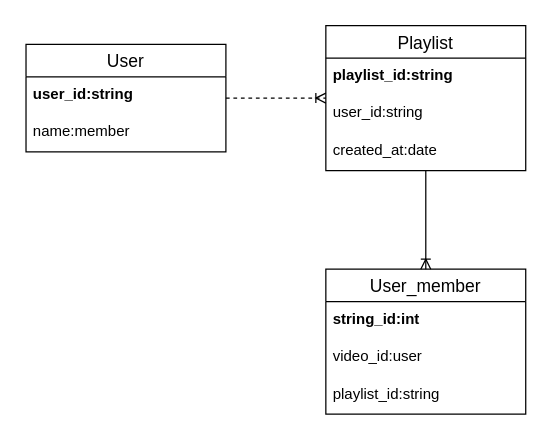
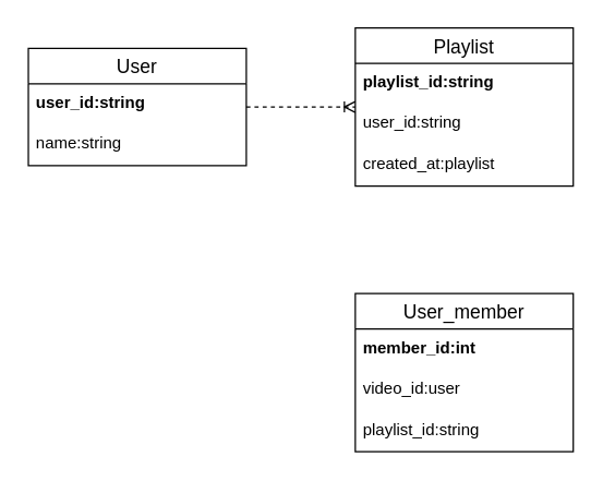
  <mxCell id="0" />
  <mxCell id="1" parent="0" />
  <mxCell id="2" value="User" style="swimlane;fontStyle=0;childLayout=stackLayout;horizontal=1;startSize=26;horizontalStack=0;resizeParent=1;resizeParentMax=0;resizeLast=0;collapsible=1;marginBottom=0;align=center;fontSize=14;" vertex="1" parent="1"><mxGeometry x="20" y="35" width="160" height="86" as="geometry" /></mxCell>
  <mxCell id="3" value="user_id:string" style="text;strokeColor=none;fillColor=none;spacingLeft=4;spacingRight=4;overflow=hidden;rotatable=0;points=[[0,0.5],[1,0.5]];portConstraint=eastwest;fontSize=12;fontStyle=1" vertex="1" parent="2"><mxGeometry y="26" width="160" height="30" as="geometry" /></mxCell>
- <mxCell id="4" value="name:member" style="text;strokeColor=none;fillColor=none;spacingLeft=4;spacingRight=4;overflow=hidden;rotatable=0;points=[[0,0.5],[1,0.5]];portConstraint=eastwest;fontSize=12;" vertex="1" parent="2"><mxGeometry y="56" width="160" height="30" as="geometry" /></mxCell>
+ <mxCell id="4" value="name:string" style="text;strokeColor=none;fillColor=none;spacingLeft=4;spacingRight=4;overflow=hidden;rotatable=0;points=[[0,0.5],[1,0.5]];portConstraint=eastwest;fontSize=12;" vertex="1" parent="2"><mxGeometry y="56" width="160" height="30" as="geometry" /></mxCell>
  <mxCell id="5" value="Playlist" style="swimlane;fontStyle=0;childLayout=stackLayout;horizontal=1;startSize=26;horizontalStack=0;resizeParent=1;resizeParentMax=0;resizeLast=0;collapsible=1;marginBottom=0;align=center;fontSize=14;" vertex="1" parent="1"><mxGeometry x="260" y="20" width="160" height="116" as="geometry" /></mxCell>
  <mxCell id="6" value="playlist_id:string" style="text;strokeColor=none;fillColor=none;spacingLeft=4;spacingRight=4;overflow=hidden;rotatable=0;points=[[0,0.5],[1,0.5]];portConstraint=eastwest;fontSize=12;fontStyle=1" vertex="1" parent="5"><mxGeometry y="26" width="160" height="30" as="geometry" /></mxCell>
  <mxCell id="7" value="user_id:string" style="text;strokeColor=none;fillColor=none;spacingLeft=4;spacingRight=4;overflow=hidden;rotatable=0;points=[[0,0.5],[1,0.5]];portConstraint=eastwest;fontSize=12;fontStyle=0" vertex="1" parent="5"><mxGeometry y="56" width="160" height="30" as="geometry" /></mxCell>
- <mxCell id="8" value="created_at:date" style="text;strokeColor=none;fillColor=none;spacingLeft=4;spacingRight=4;overflow=hidden;rotatable=0;points=[[0,0.5],[1,0.5]];portConstraint=eastwest;fontSize=12;" vertex="1" parent="5"><mxGeometry y="86" width="160" height="30" as="geometry" /></mxCell>
+ <mxCell id="8" value="created_at:playlist" style="text;strokeColor=none;fillColor=none;spacingLeft=4;spacingRight=4;overflow=hidden;rotatable=0;points=[[0,0.5],[1,0.5]];portConstraint=eastwest;fontSize=12;" vertex="1" parent="5"><mxGeometry y="86" width="160" height="30" as="geometry" /></mxCell>
  <mxCell id="9" value="User_member" style="swimlane;fontStyle=0;childLayout=stackLayout;horizontal=1;startSize=26;horizontalStack=0;resizeParent=1;resizeParentMax=0;resizeLast=0;collapsible=1;marginBottom=0;align=center;fontSize=14;" vertex="1" parent="1"><mxGeometry x="260" y="215" width="160" height="116" as="geometry" /></mxCell>
- <mxCell id="10" value="string_id:int" style="text;strokeColor=none;fillColor=none;spacingLeft=4;spacingRight=4;overflow=hidden;rotatable=0;points=[[0,0.5],[1,0.5]];portConstraint=eastwest;fontSize=12;fontStyle=1" vertex="1" parent="9"><mxGeometry y="26" width="160" height="30" as="geometry" /></mxCell>
+ <mxCell id="10" value="member_id:int" style="text;strokeColor=none;fillColor=none;spacingLeft=4;spacingRight=4;overflow=hidden;rotatable=0;points=[[0,0.5],[1,0.5]];portConstraint=eastwest;fontSize=12;fontStyle=1" vertex="1" parent="9"><mxGeometry y="26" width="160" height="30" as="geometry" /></mxCell>
  <mxCell id="11" value="video_id:user" style="text;strokeColor=none;fillColor=none;spacingLeft=4;spacingRight=4;overflow=hidden;rotatable=0;points=[[0,0.5],[1,0.5]];portConstraint=eastwest;fontSize=12;" vertex="1" parent="9"><mxGeometry y="56" width="160" height="30" as="geometry" /></mxCell>
  <mxCell id="12" value="playlist_id:string" style="text;strokeColor=none;fillColor=none;spacingLeft=4;spacingRight=4;overflow=hidden;rotatable=0;points=[[0,0.5],[1,0.5]];portConstraint=eastwest;fontSize=12;" vertex="1" parent="9"><mxGeometry y="86" width="160" height="30" as="geometry" /></mxCell>
  <mxCell id="13" value="" style="fontSize=12;html=1;endArrow=ERoneToMany;dashed=1;" edge="1" parent="1" source="2" target="5"><mxGeometry width="100" height="100" relative="1" as="geometry"><mxPoint x="130" y="295" as="sourcePoint" /><mxPoint x="230" y="195" as="targetPoint" /></mxGeometry></mxCell>
- <mxCell id="14" value="" style="fontSize=12;html=1;endArrow=ERoneToMany;" edge="1" parent="1" source="5" target="9"><mxGeometry width="100" height="100" relative="1" as="geometry"><mxPoint x="190" y="88" as="sourcePoint" /><mxPoint x="270" y="88" as="targetPoint" /></mxGeometry></mxCell>
